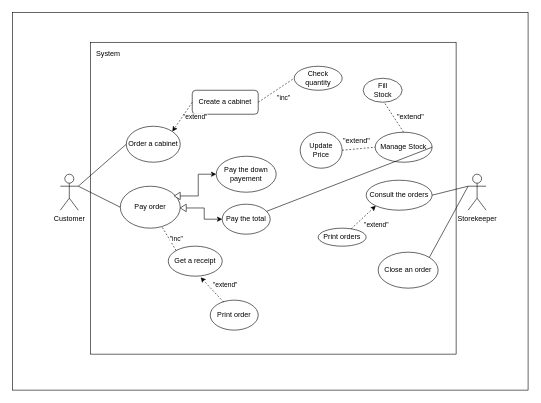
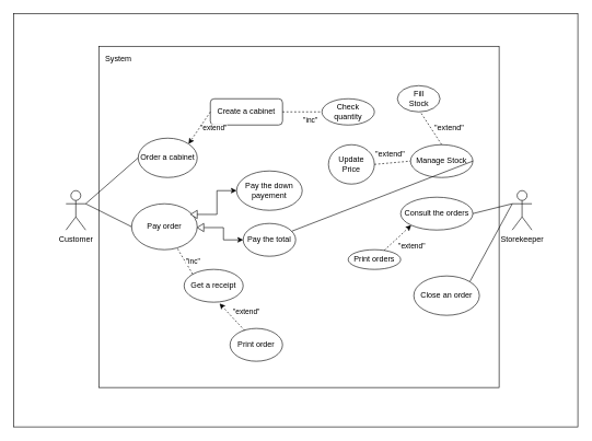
  <mxCell id="0" />
  <mxCell id="1" parent="0" />
  <mxCell id="2" value="" style="rounded=0;whiteSpace=wrap;html=1;" parent="1" vertex="1"><mxGeometry y="20" width="860" height="630" as="geometry" x="20" /></mxCell>
  <mxCell id="3" value="&lt;br&gt;" style="rounded=0;whiteSpace=wrap;html=1;textOpacity=0;" parent="1" vertex="1"><mxGeometry x="150" y="70" width="610" height="520" as="geometry" /></mxCell>
  <mxCell id="4" value="Customer" style="shape=umlActor;verticalLabelPosition=bottom;labelBackgroundColor=#ffffff;verticalAlign=top;html=1;outlineConnect=0;" parent="1" vertex="1"><mxGeometry x="100" y="290" width="30" height="60" as="geometry" /></mxCell>
  <mxCell id="5" value="Storekeeper&lt;br&gt;" style="shape=umlActor;verticalLabelPosition=bottom;labelBackgroundColor=#ffffff;verticalAlign=top;html=1;outlineConnect=0;" parent="1" vertex="1"><mxGeometry x="780" y="290" width="30" height="60" as="geometry" /></mxCell>
  <mxCell id="6" value="Order a cabinet" style="ellipse;whiteSpace=wrap;html=1;" parent="1" vertex="1"><mxGeometry x="210" y="210" width="90" height="60" as="geometry" /></mxCell>
  <mxCell id="7" value="Pay order" style="ellipse;whiteSpace=wrap;html=1;" parent="1" vertex="1"><mxGeometry x="200" y="310" width="100" height="70" as="geometry" /></mxCell>
  <mxCell id="8" value="Pay the total" style="ellipse;whiteSpace=wrap;html=1;" parent="1" vertex="1"><mxGeometry x="370" y="340" width="80" height="50" as="geometry" /></mxCell>
  <mxCell id="9" value="Get a receipt" style="ellipse;whiteSpace=wrap;html=1;" parent="1" vertex="1"><mxGeometry x="280" y="410" width="90" height="50" as="geometry" /></mxCell>
  <mxCell id="10" value="Print order" style="ellipse;whiteSpace=wrap;html=1;" parent="1" vertex="1"><mxGeometry x="350" y="500" width="80" height="50" as="geometry" /></mxCell>
  <mxCell id="11" value="Pay the down payement" style="ellipse;whiteSpace=wrap;html=1;" parent="1" vertex="1"><mxGeometry x="360" y="260" width="100" height="60" as="geometry" /></mxCell>
  <mxCell id="12" value="" style="endArrow=none;html=1;entryX=0;entryY=0.5;entryDx=0;entryDy=0;exitX=1;exitY=0.333;exitDx=0;exitDy=0;exitPerimeter=0;" parent="1" source="4" target="6" edge="1"><mxGeometry width="50" height="50" relative="1" as="geometry"><mxPoint x="100" y="660" as="sourcePoint" /><mxPoint x="150" y="610" as="targetPoint" /></mxGeometry></mxCell>
  <mxCell id="13" value="" style="endArrow=none;html=1;entryX=0;entryY=0.5;entryDx=0;entryDy=0;" parent="1" target="7" edge="1"><mxGeometry width="50" height="50" relative="1" as="geometry"><mxPoint x="130" y="310" as="sourcePoint" /><mxPoint x="150" y="610" as="targetPoint" /></mxGeometry></mxCell>
  <mxCell id="14" value="&quot;inc&quot;" style="endArrow=none;dashed=1;html=1;exitX=0;exitY=0;exitDx=0;exitDy=0;align=left;" parent="1" source="9" target="7" edge="1"><mxGeometry width="50" height="50" relative="1" as="geometry"><mxPoint x="270" y="420" as="sourcePoint" /><mxPoint x="320" y="370" as="targetPoint" /></mxGeometry></mxCell>
  <mxCell id="15" value="Consult the orders" style="ellipse;whiteSpace=wrap;html=1;" parent="1" vertex="1"><mxGeometry x="610" y="300" width="110" height="50" as="geometry" /></mxCell>
  <mxCell id="16" value="&lt;div&gt;Manage Stock&lt;/div&gt;" style="ellipse;whiteSpace=wrap;html=1;" parent="1" vertex="1"><mxGeometry x="625" y="220" width="95" height="50" as="geometry" /></mxCell>
  <mxCell id="17" value="Print orders&lt;br&gt;" style="ellipse;whiteSpace=wrap;html=1;" parent="1" vertex="1"><mxGeometry x="530" y="380" width="80" height="30" as="geometry" /></mxCell>
  <mxCell id="18" value="Close an order&lt;br&gt;" style="ellipse;whiteSpace=wrap;html=1;" parent="1" vertex="1"><mxGeometry x="630" y="420" width="100" height="60" as="geometry" /></mxCell>
  <mxCell id="19" value="Create a cabinet" style="whiteSpace=wrap;html=1;rounded=1;" parent="1" vertex="1"><mxGeometry x="320" y="150" width="110" height="40" as="geometry" /></mxCell>
- <mxCell id="20" value="Check quantity&lt;br&gt;" style="ellipse;whiteSpace=wrap;html=1;" parent="1" vertex="1"><mxGeometry x="490" y="110" width="80" height="40" as="geometry" /></mxCell>
+ <mxCell id="20" value="Check quantity&lt;br&gt;" style="ellipse;whiteSpace=wrap;html=1;" parent="1" vertex="1"><mxGeometry x="490" y="150" width="80" height="40" as="geometry" /></mxCell>
  <mxCell id="21" value="" style="endArrow=none;html=1;exitX=1;exitY=0.5;exitDx=0;exitDy=0;" parent="1" source="16" target="8" edge="1"><mxGeometry width="50" height="50" relative="1" as="geometry"><mxPoint x="100" y="660" as="sourcePoint" /><mxPoint x="150" y="610" as="targetPoint" /></mxGeometry></mxCell>
  <mxCell id="22" value="" style="endArrow=none;html=1;entryX=0;entryY=0.333;entryDx=0;entryDy=0;entryPerimeter=0;exitX=1;exitY=0.5;exitDx=0;exitDy=0;" parent="1" source="15" target="5" edge="1"><mxGeometry width="50" height="50" relative="1" as="geometry"><mxPoint x="450" y="680" as="sourcePoint" /><mxPoint x="500" y="630" as="targetPoint" /></mxGeometry></mxCell>
  <mxCell id="23" value="" style="endArrow=none;html=1;exitX=1;exitY=0;exitDx=0;exitDy=0;" parent="1" source="18" edge="1"><mxGeometry width="50" height="50" relative="1" as="geometry"><mxPoint x="450" y="710" as="sourcePoint" /><mxPoint x="780" y="310" as="targetPoint" /></mxGeometry></mxCell>
  <mxCell id="24" value="" style="edgeStyle=orthogonalEdgeStyle;rounded=0;orthogonalLoop=1;jettySize=auto;html=1;" parent="1" source="25" target="8" edge="1"><mxGeometry relative="1" as="geometry" /></mxCell>
  <mxCell id="25" value="" style="triangle;whiteSpace=wrap;html=1;direction=west;" parent="1" vertex="1"><mxGeometry x="300" y="340" width="10" height="12.5" as="geometry" /></mxCell>
  <mxCell id="26" value="" style="triangle;whiteSpace=wrap;html=1;direction=west;" parent="1" vertex="1"><mxGeometry x="290" y="320" width="10" height="12.5" as="geometry" /></mxCell>
  <mxCell id="27" value="" style="edgeStyle=orthogonalEdgeStyle;rounded=0;orthogonalLoop=1;jettySize=auto;html=1;exitX=0;exitY=0.5;exitDx=0;exitDy=0;entryX=0;entryY=0.5;entryDx=0;entryDy=0;" parent="1" source="26" target="11" edge="1"><mxGeometry relative="1" as="geometry"><mxPoint x="360" y="290" as="targetPoint" /><mxPoint x="285.355" y="320.251" as="sourcePoint" /></mxGeometry></mxCell>
  <mxCell id="28" value="&lt;div&gt;&quot;extend&quot;&lt;/div&gt;" style="endArrow=classic;html=1;entryX=0.578;entryY=1.04;entryDx=0;entryDy=0;entryPerimeter=0;dashed=1;align=left;verticalAlign=bottom;" parent="1" edge="1"><mxGeometry width="50" height="50" relative="1" as="geometry"><mxPoint x="372.311" y="503.238" as="sourcePoint" /><mxPoint x="334.02" y="462" as="targetPoint" /></mxGeometry></mxCell>
  <mxCell id="29" value="&quot;extend&quot;" style="endArrow=classic;html=1;dashed=1;entryX=1;entryY=0;entryDx=0;entryDy=0;exitX=0;exitY=0.5;exitDx=0;exitDy=0;align=left;" parent="1" source="19" target="6" edge="1"><mxGeometry width="50" height="50" relative="1" as="geometry"><mxPoint x="100" y="620" as="sourcePoint" /><mxPoint x="150" y="570" as="targetPoint" /></mxGeometry></mxCell>
  <mxCell id="30" value="&lt;div style=&quot;text-align: center&quot;&gt;&quot;inc&quot;&lt;/div&gt;" style="endArrow=none;dashed=1;html=1;align=left;entryX=0;entryY=0.5;entryDx=0;entryDy=0;exitX=1;exitY=0.5;exitDx=0;exitDy=0;verticalAlign=top;" parent="1" source="19" target="20" edge="1"><mxGeometry width="50" height="50" relative="1" as="geometry"><mxPoint x="100" y="620" as="sourcePoint" /><mxPoint x="150" y="570" as="targetPoint" /></mxGeometry></mxCell>
  <mxCell id="31" value="&quot;extend&quot;" style="endArrow=classic;html=1;dashed=1;align=left;entryX=0;entryY=1;entryDx=0;entryDy=0;verticalAlign=top;" parent="1" source="17" target="15" edge="1"><mxGeometry width="50" height="50" relative="1" as="geometry"><mxPoint x="90" y="620" as="sourcePoint" /><mxPoint x="140" y="570" as="targetPoint" /></mxGeometry></mxCell>
  <mxCell id="32" value="System" style="text;html=1;strokeColor=none;fillColor=none;align=center;verticalAlign=middle;whiteSpace=wrap;rounded=0;" parent="1" vertex="1"><mxGeometry x="160" y="80" width="40" height="20" as="geometry" /></mxCell>
  <mxCell id="33" value="" style="ellipse;whiteSpace=wrap;html=1;" vertex="1" parent="1"><mxGeometry x="605" y="130" width="65" height="40" as="geometry" /></mxCell>
  <mxCell id="34" value="Fill Stock" style="text;html=1;strokeColor=none;fillColor=none;align=center;verticalAlign=middle;whiteSpace=wrap;rounded=0;" vertex="1" parent="1"><mxGeometry x="617.5" y="140" width="40" height="20" as="geometry" /></mxCell>
  <mxCell id="35" value="" style="endArrow=none;dashed=1;html=1;exitX=0.5;exitY=0;exitDx=0;exitDy=0;" edge="1" parent="1" source="16"><mxGeometry width="50" height="50" relative="1" as="geometry"><mxPoint x="590" y="220" as="sourcePoint" /><mxPoint x="640" y="170" as="targetPoint" /></mxGeometry></mxCell>
  <mxCell id="36" value="" style="ellipse;whiteSpace=wrap;html=1;" vertex="1" parent="1"><mxGeometry x="500" y="220" width="70" height="60" as="geometry" /></mxCell>
  <mxCell id="37" value="Update Price" style="text;html=1;strokeColor=none;fillColor=none;align=center;verticalAlign=middle;whiteSpace=wrap;rounded=0;" vertex="1" parent="1"><mxGeometry x="515" y="240" width="40" height="20" as="geometry" /></mxCell>
  <mxCell id="38" value="" style="endArrow=none;dashed=1;html=1;exitX=1;exitY=0.5;exitDx=0;exitDy=0;entryX=0;entryY=0.5;entryDx=0;entryDy=0;" edge="1" parent="1" source="36" target="16"><mxGeometry width="50" height="50" relative="1" as="geometry"><mxPoint x="510" y="270" as="sourcePoint" /><mxPoint x="560" y="220" as="targetPoint" /></mxGeometry></mxCell>
  <mxCell id="39" value="&quot;extend&quot;" style="text;html=1;" vertex="1" parent="1"><mxGeometry x="660" y="180" width="70" height="30" as="geometry" /></mxCell>
  <mxCell id="40" value="&quot;extend&quot;" style="text;html=1;" vertex="1" parent="1"><mxGeometry x="570" y="220" width="57.5" height="20" as="geometry" /></mxCell>
